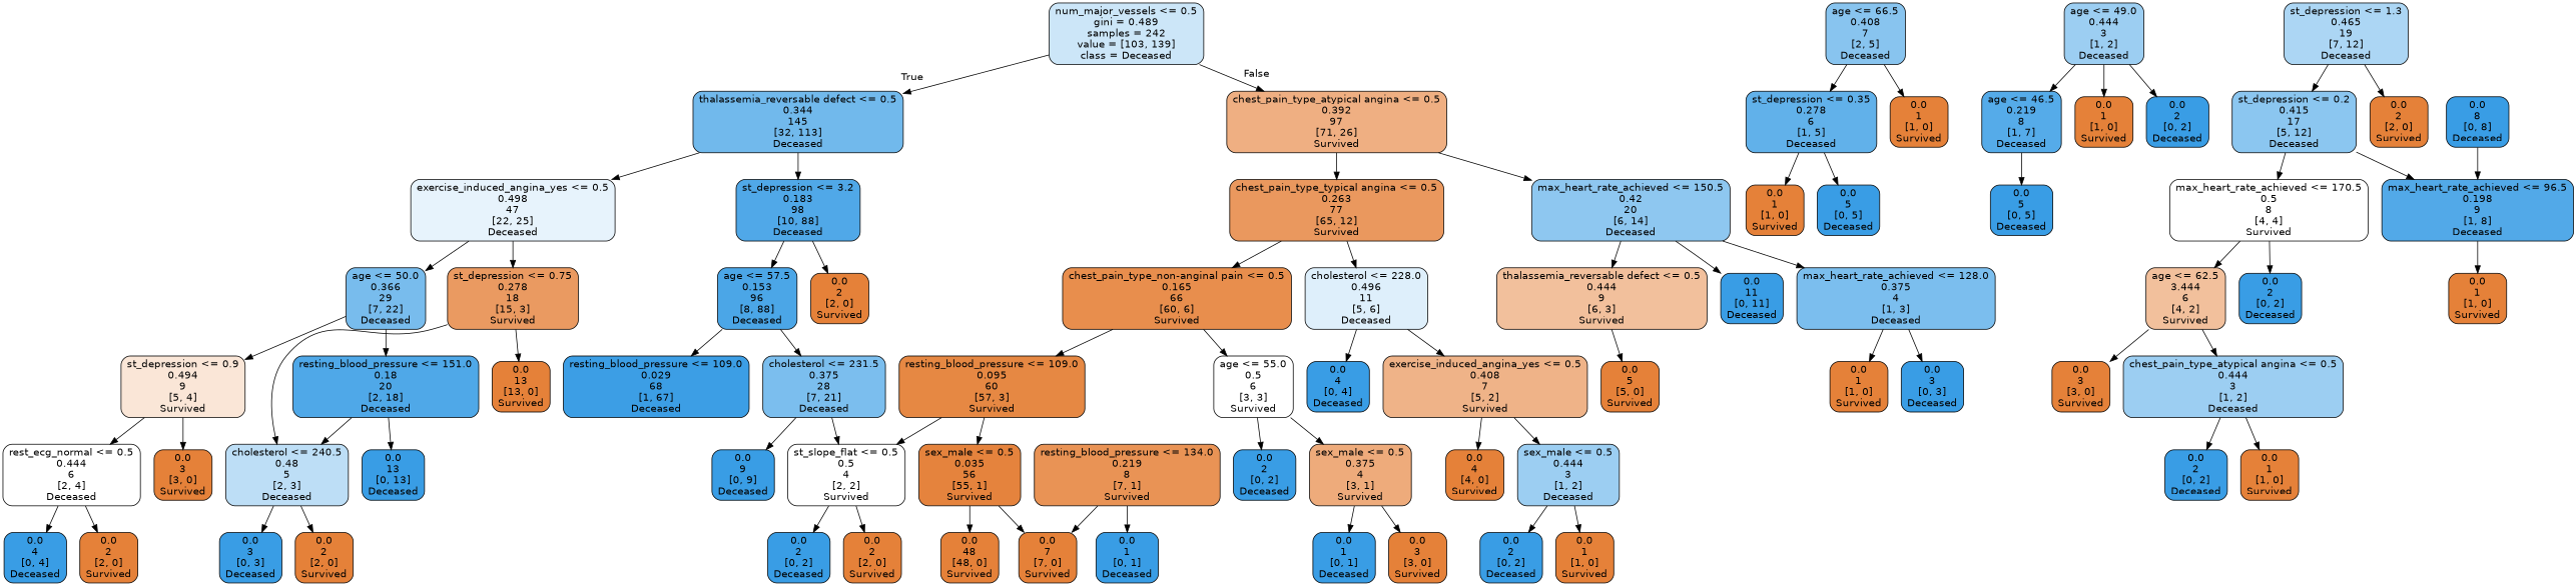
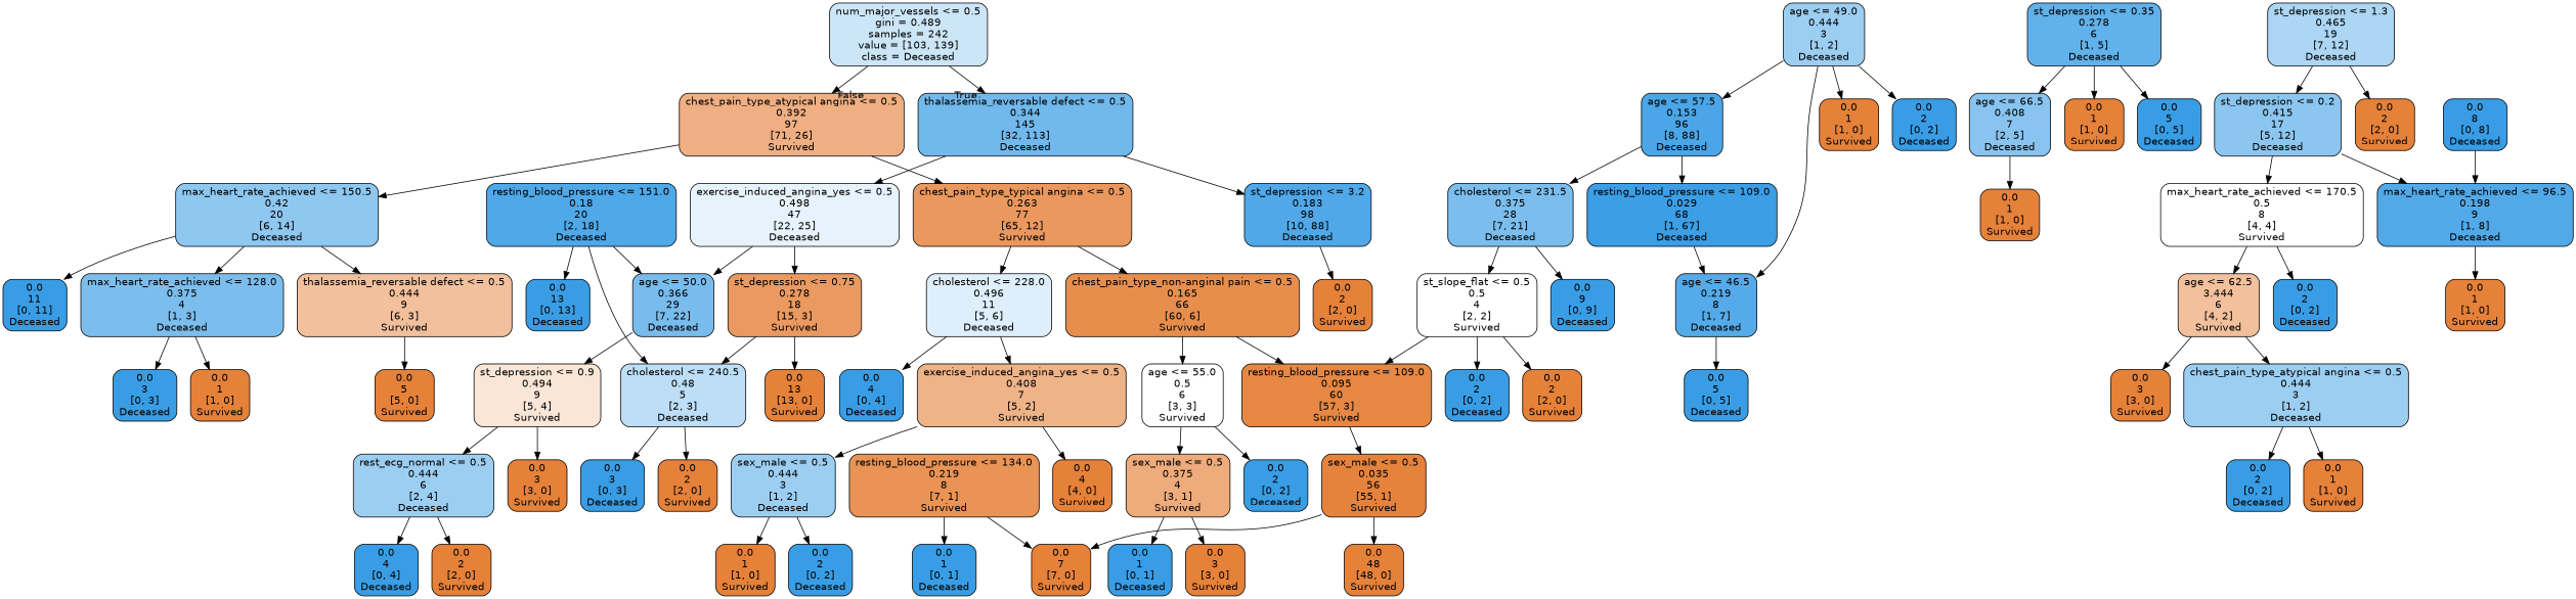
  digraph {
    node [color=black fillcolor="#e58139" fontname=helvetica shape=box style="filled, rounded"]
    edge [fontname=helvetica]
    n1 [fillcolor="#cce6f8" label="num_major_vessels <= 0.5\ngini = 0.489\nsamples = 242\nvalue = [103, 139]\nclass = Deceased"]
    n2 [fillcolor="#71b9ec" label="thalassemia_reversable defect <= 0.5\n0.344\n145\n[32, 113]\nDeceased"]
    n3 [fillcolor="#efaf82" label="chest_pain_type_atypical angina <= 0.5\n0.392\n97\n[71, 26]\nSurvived"]
    n4 [fillcolor="#e7f3fc" label="exercise_induced_angina_yes <= 0.5\n0.498\n47\n[22, 25]\nDeceased"]
    n5 [fillcolor="#50a8e8" label="st_depression <= 3.2\n0.183\n98\n[10, 88]\nDeceased"]
    n6 [fillcolor="#ea985e" label="chest_pain_type_typical angina <= 0.5\n0.263\n77\n[65, 12]\nSurvived"]
    n7 [fillcolor="#8ec7f0" label="max_heart_rate_achieved <= 150.5\n0.42\n20\n[6, 14]\nDeceased"]
    n8 [fillcolor="#78bced" label="age <= 50.0\n0.366\n29\n[7, 22]\nDeceased"]
    n9 [fillcolor="#ea9a61" label="st_depression <= 0.75\n0.278\n18\n[15, 3]\nSurvived"]
    n10 [fillcolor="#4ba6e7" label="age <= 57.5\n0.153\n96\n[8, 88]\nDeceased"]
    n11 [label="0.0\n2\n[2, 0]\nSurvived"]
    n12 [fillcolor="#fae6d7" label="st_depression <= 0.9\n0.494\n9\n[5, 4]\nSurvived"]
    n13 [fillcolor="#4fa8e8" label="resting_blood_pressure <= 151.0\n0.18\n20\n[2, 18]\nDeceased"]
    n14 [fillcolor="#bddef6" label="cholesterol <= 240.5\n0.48\n5\n[2, 3]\nDeceased"]
    n15 [label="0.0\n13\n[13, 0]\nSurvived"]
-   n16 [fillcolor="#ffffff" label="rest_ecg_normal <= 0.5\n0.444\n6\n[2, 4]\nDeceased"]
+   n16 [fillcolor="#9ccef2" label="rest_ecg_normal <= 0.5\n0.444\n6\n[2, 4]\nDeceased"]
    n17 [label="0.0\n3\n[3, 0]\nSurvived"]
    n18 [fillcolor="#399de5" label="0.0\n13\n[0, 13]\nDeceased"]
    n19 [fillcolor="#399de5" label="0.0\n4\n[0, 4]\nDeceased"]
    n20 [label="0.0\n2\n[2, 0]\nSurvived"]
    n21 [fillcolor="#88c4ef" label="age <= 66.5\n0.408\n7\n[2, 5]\nDeceased"]
    n22 [fillcolor="#61b1ea" label="st_depression <= 0.35\n0.278\n6\n[1, 5]\nDeceased"]
    n23 [label="0.0\n1\n[1, 0]\nSurvived"]
    n24 [label="0.0\n1\n[1, 0]\nSurvived"]
    n25 [fillcolor="#399de5" label="0.0\n5\n[0, 5]\nDeceased"]
    n26 [fillcolor="#399de5" label="0.0\n3\n[0, 3]\nDeceased"]
    n27 [label="0.0\n2\n[2, 0]\nSurvived"]
    n28 [fillcolor="#3c9ee5" label="resting_blood_pressure <= 109.0\n0.029\n68\n[1, 67]\nDeceased"]
    n29 [fillcolor="#7bbeee" label="cholesterol <= 231.5\n0.375\n28\n[7, 21]\nDeceased"]
    n30 [fillcolor="#55abe9" label="age <= 46.5\n0.219\n8\n[1, 7]\nDeceased"]
    n31 [fillcolor="#399de5" label="0.0\n9\n[0, 9]\nDeceased"]
    n32 [fillcolor="#ffffff" label="st_slope_flat <= 0.5\n0.5\n4\n[2, 2]\nSurvived"]
    n33 [fillcolor="#399de5" label="0.0\n5\n[0, 5]\nDeceased"]
    n34 [fillcolor="#9ccef2" label="age <= 49.0\n0.444\n3\n[1, 2]\nDeceased"]
    n35 [label="0.0\n1\n[1, 0]\nSurvived"]
    n36 [fillcolor="#399de5" label="0.0\n2\n[0, 2]\nDeceased"]
    n37 [fillcolor="#acd6f4" label="st_depression <= 1.3\n0.465\n19\n[7, 12]\nDeceased"]
    n38 [fillcolor="#8bc6f0" label="st_depression <= 0.2\n0.415\n17\n[5, 12]\nDeceased"]
    n39 [label="0.0\n2\n[2, 0]\nSurvived"]
    n40 [fillcolor="#ffffff" label="max_heart_rate_achieved <= 170.5\n0.5\n8\n[4, 4]\nSurvived"]
    n41 [fillcolor="#52a9e8" label="max_heart_rate_achieved <= 96.5\n0.198\n9\n[1, 8]\nDeceased"]
    n42 [fillcolor="#f2c09c" label="age <= 62.5\n3.444\n6\n[4, 2]\nSurvived"]
    n43 [fillcolor="#399de5" label="0.0\n2\n[0, 2]\nDeceased"]
    n44 [label="0.0\n1\n[1, 0]\nSurvived"]
    n45 [label="0.0\n3\n[3, 0]\nSurvived"]
    n46 [fillcolor="#9ccef2" label="chest_pain_type_atypical angina <= 0.5\n0.444\n3\n[1, 2]\nDeceased"]
    n47 [fillcolor="#399de5" label="0.0\n2\n[0, 2]\nDeceased"]
    n48 [label="0.0\n1\n[1, 0]\nSurvived"]
    n49 [fillcolor="#399de5" label="0.0\n8\n[0, 8]\nDeceased"]
    n50 [fillcolor="#e88e4d" label="chest_pain_type_non-anginal pain <= 0.5\n0.165\n66\n[60, 6]\nSurvived"]
    n51 [fillcolor="#deeffb" label="cholesterol <= 228.0\n0.496\n11\n[5, 6]\nDeceased"]
    n52 [fillcolor="#f2c09c" label="thalassemia_reversable defect <= 0.5\n0.444\n9\n[6, 3]\nSurvived"]
    n53 [fillcolor="#399de5" label="0.0\n11\n[0, 11]\nDeceased"]
    n54 [fillcolor="#7bbeee" label="max_heart_rate_achieved <= 128.0\n0.375\n4\n[1, 3]\nDeceased"]
    n55 [fillcolor="#e68843" label="resting_blood_pressure <= 109.0\n0.095\n60\n[57, 3]\nSurvived"]
    n56 [fillcolor="#ffffff" label="age <= 55.0\n0.5\n6\n[3, 3]\nSurvived"]
    n57 [fillcolor="#399de5" label="0.0\n4\n[0, 4]\nDeceased"]
    n58 [fillcolor="#efb388" label="exercise_induced_angina_yes <= 0.5\n0.408\n7\n[5, 2]\nSurvived"]
    n59 [fillcolor="#e5833d" label="sex_male <= 0.5\n0.035\n56\n[55, 1]\nSurvived"]
    n60 [fillcolor="#399de5" label="0.0\n2\n[0, 2]\nDeceased"]
    n61 [fillcolor="#eeab7b" label="sex_male <= 0.5\n0.375\n4\n[3, 1]\nSurvived"]
    n62 [fillcolor="#399de5" label="0.0\n2\n[0, 2]\nDeceased"]
    n63 [label="0.0\n2\n[2, 0]\nSurvived"]
    n64 [label="0.0\n48\n[48, 0]\nSurvived"]
    n65 [label="0.0\n7\n[7, 0]\nSurvived"]
    n66 [fillcolor="#e99355" label="resting_blood_pressure <= 134.0\n0.219\n8\n[7, 1]\nSurvived"]
    n67 [fillcolor="#399de5" label="0.0\n1\n[0, 1]\nDeceased"]
    n68 [fillcolor="#399de5" label="0.0\n1\n[0, 1]\nDeceased"]
    n69 [label="0.0\n3\n[3, 0]\nSurvived"]
    n70 [label="0.0\n4\n[4, 0]\nSurvived"]
    n71 [fillcolor="#9ccef2" label="sex_male <= 0.5\n0.444\n3\n[1, 2]\nDeceased"]
    n72 [fillcolor="#399de5" label="0.0\n2\n[0, 2]\nDeceased"]
    n73 [label="0.0\n1\n[1, 0]\nSurvived"]
    n74 [label="0.0\n5\n[5, 0]\nSurvived"]
    n75 [label="0.0\n1\n[1, 0]\nSurvived"]
    n76 [fillcolor="#399de5" label="0.0\n3\n[0, 3]\nDeceased"]
    n1 -> n2 [headlabel=True labelangle=45 labeldistance=2.5]
    n1 -> n3 [headlabel=False labelangle=-45 labeldistance=2.5]
    n2 -> n4
    n2 -> n5
    n3 -> n6
    n3 -> n7
    n4 -> n8
    n4 -> n9
-   n5 -> n10
+   n34 -> n10
    n5 -> n11
    n6 -> n50
    n6 -> n51
    n7 -> n52
    n7 -> n53
    n7 -> n54
    n8 -> n12
-   n8 -> n13
+   n13 -> n8
    n9 -> n14
    n9 -> n15
    n10 -> n28
    n10 -> n29
    n12 -> n16
    n12 -> n17
    n13 -> n14
    n13 -> n18
    n14 -> n26
    n14 -> n27
    n16 -> n19
    n16 -> n20
-   n21 -> n22
+   n22 -> n21
    n21 -> n23
    n22 -> n24
    n22 -> n25
+   n28 -> n30
    n29 -> n31
    n29 -> n32
    n30 -> n33
    n32 -> n62
    n32 -> n63
    n34 -> n30
    n34 -> n35
    n34 -> n36
    n37 -> n38
    n37 -> n39
    n38 -> n40
    n38 -> n41
    n40 -> n42
    n40 -> n43
    n41 -> n44
    n42 -> n45
    n42 -> n46
    n46 -> n47
    n46 -> n48
    n49 -> n41
    n50 -> n55
    n50 -> n56
    n51 -> n57
    n51 -> n58
    n52 -> n74
    n54 -> n75
    n54 -> n76
-   n55 -> n32
+   n32 -> n55
    n55 -> n59
    n56 -> n60
    n56 -> n61
    n58 -> n70
    n58 -> n71
    n59 -> n64
    n59 -> n65
    n61 -> n68
    n61 -> n69
    n66 -> n65
    n66 -> n67
    n71 -> n72
    n71 -> n73
  }
